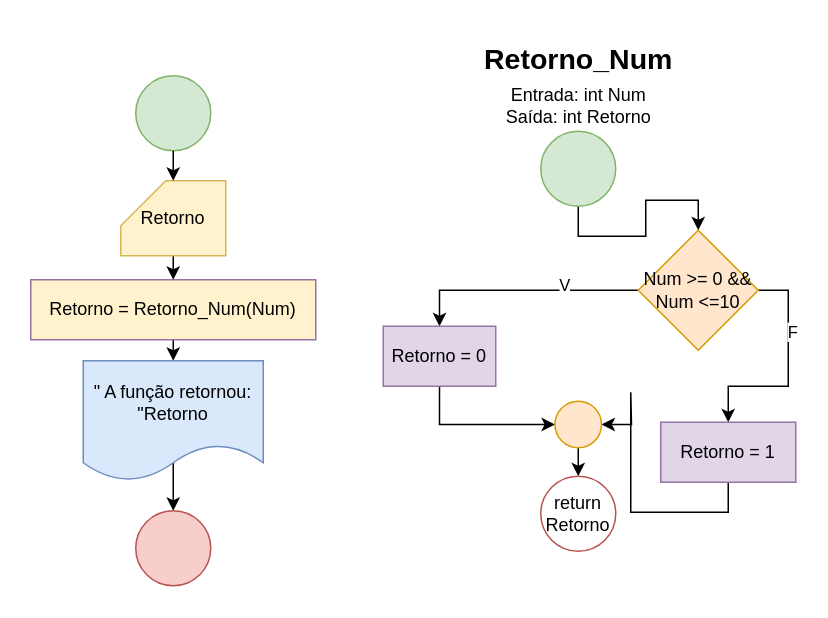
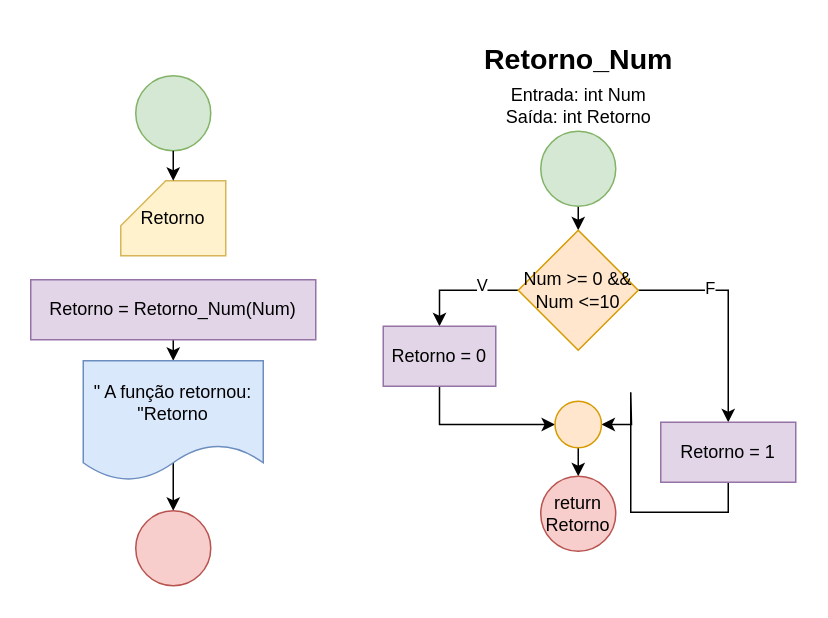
  <mxCell id="0" />
  <mxCell id="1" parent="0" />
  <mxCell id="2" value="" style="ellipse;whiteSpace=wrap;html=1;aspect=fixed;fillColor=#d5e8d4;strokeColor=#82b366;" vertex="1" parent="1"><mxGeometry x="90" y="50" width="50" height="50" as="geometry" /></mxCell>
  <mxCell id="3" style="edgeStyle=orthogonalEdgeStyle;rounded=0;orthogonalLoop=1;jettySize=auto;html=1;exitX=0.5;exitY=1;exitDx=0;exitDy=0;entryX=0.5;entryY=0;entryDx=0;entryDy=0;" edge="1" parent="1" source="4" target="9"><mxGeometry relative="1" as="geometry" /></mxCell>
- <mxCell id="4" value="Retorno = Retorno_Num(Num)" style="rounded=0;whiteSpace=wrap;html=1;fillColor=#fff2cc;strokeColor=#9673a6;" vertex="1" parent="1"><mxGeometry x="20" y="186" width="190" height="40" as="geometry" /></mxCell>
- <mxCell id="5" style="edgeStyle=orthogonalEdgeStyle;rounded=0;orthogonalLoop=1;jettySize=auto;html=1;exitX=0.5;exitY=1;exitDx=0;exitDy=0;exitPerimeter=0;entryX=0.5;entryY=0;entryDx=0;entryDy=0;" edge="1" parent="1" source="6" target="4"><mxGeometry relative="1" as="geometry" /></mxCell>
+ <mxCell id="4" value="Retorno = Retorno_Num(Num)" style="rounded=0;whiteSpace=wrap;html=1;fillColor=#e1d5e7;strokeColor=#9673a6;" vertex="1" parent="1"><mxGeometry x="20" y="186" width="190" height="40" as="geometry" /></mxCell>
  <mxCell id="6" value="Retorno" style="shape=card;whiteSpace=wrap;html=1;fillColor=#fff2cc;strokeColor=#d6b656;" vertex="1" parent="1"><mxGeometry x="80" y="120" width="70" height="50" as="geometry" /></mxCell>
  <mxCell id="7" style="edgeStyle=orthogonalEdgeStyle;rounded=0;orthogonalLoop=1;jettySize=auto;html=1;exitX=0.5;exitY=1;exitDx=0;exitDy=0;entryX=0.5;entryY=0;entryDx=0;entryDy=0;entryPerimeter=0;" edge="1" parent="1" source="2" target="6"><mxGeometry relative="1" as="geometry" /></mxCell>
  <mxCell id="8" style="edgeStyle=orthogonalEdgeStyle;rounded=0;orthogonalLoop=1;jettySize=auto;html=1;exitX=0.5;exitY=0;exitDx=0;exitDy=0;entryX=0.5;entryY=0;entryDx=0;entryDy=0;" edge="1" parent="1" source="9" target="10"><mxGeometry relative="1" as="geometry"><Array as="points"><mxPoint x="115" y="260" /><mxPoint x="115" y="260" /></Array></mxGeometry></mxCell>
  <mxCell id="9" value="&quot; A função retornou: &quot;Retorno" style="shape=document;whiteSpace=wrap;html=1;boundedLbl=1;fillColor=#dae8fc;strokeColor=#6c8ebf;" vertex="1" parent="1"><mxGeometry x="55" y="240" width="120" height="80" as="geometry" /></mxCell>
  <mxCell id="10" value="" style="ellipse;whiteSpace=wrap;html=1;aspect=fixed;fillColor=#f8cecc;strokeColor=#b85450;" vertex="1" parent="1"><mxGeometry x="90" y="340" width="50" height="50" as="geometry" /></mxCell>
  <mxCell id="11" style="edgeStyle=orthogonalEdgeStyle;rounded=0;orthogonalLoop=1;jettySize=auto;html=1;exitX=0.5;exitY=1;exitDx=0;exitDy=0;entryX=0.5;entryY=0;entryDx=0;entryDy=0;" edge="1" parent="1" source="12" target="17"><mxGeometry relative="1" as="geometry" /></mxCell>
  <mxCell id="12" value="" style="ellipse;whiteSpace=wrap;html=1;aspect=fixed;fillColor=#d5e8d4;strokeColor=#82b366;" vertex="1" parent="1"><mxGeometry x="360" y="87" width="50" height="50" as="geometry" /></mxCell>
  <mxCell id="13" style="edgeStyle=orthogonalEdgeStyle;rounded=0;orthogonalLoop=1;jettySize=auto;html=1;exitX=0;exitY=0.5;exitDx=0;exitDy=0;entryX=0.5;entryY=0;entryDx=0;entryDy=0;" edge="1" parent="1" source="17" target="19"><mxGeometry relative="1" as="geometry" /></mxCell>
  <mxCell id="14" value="V" style="edgeLabel;html=1;align=center;verticalAlign=middle;resizable=0;points=[];" vertex="1" connectable="0" parent="13"><mxGeometry x="-0.356" y="-4" relative="1" as="geometry"><mxPoint as="offset" /></mxGeometry></mxCell>
  <mxCell id="15" style="edgeStyle=orthogonalEdgeStyle;rounded=0;orthogonalLoop=1;jettySize=auto;html=1;exitX=1;exitY=0.5;exitDx=0;exitDy=0;entryX=0.5;entryY=0;entryDx=0;entryDy=0;" edge="1" parent="1" source="17" target="21"><mxGeometry relative="1" as="geometry" /></mxCell>
  <mxCell id="16" value="F" style="edgeLabel;html=1;align=center;verticalAlign=middle;resizable=0;points=[];" vertex="1" connectable="0" parent="15"><mxGeometry x="-0.359" y="2" relative="1" as="geometry"><mxPoint as="offset" /></mxGeometry></mxCell>
- <mxCell id="17" value="Num &amp;gt;= 0 &amp;amp;&amp;amp; Num &amp;lt;=10" style="rhombus;whiteSpace=wrap;html=1;fillColor=#ffe6cc;strokeColor=#d79b00;" vertex="1" parent="1"><mxGeometry x="425" y="153" width="80" height="80" as="geometry" /></mxCell>
+ <mxCell id="17" value="Num &amp;gt;= 0 &amp;amp;&amp;amp; Num &amp;lt;=10" style="rhombus;whiteSpace=wrap;html=1;fillColor=#ffe6cc;strokeColor=#d79b00;" vertex="1" parent="1"><mxGeometry x="345" y="153" width="80" height="80" as="geometry" /></mxCell>
  <mxCell id="18" style="edgeStyle=orthogonalEdgeStyle;rounded=0;orthogonalLoop=1;jettySize=auto;html=1;exitX=0.5;exitY=1;exitDx=0;exitDy=0;entryX=0;entryY=0.5;entryDx=0;entryDy=0;" edge="1" parent="1" source="19" target="23"><mxGeometry relative="1" as="geometry" /></mxCell>
  <mxCell id="19" value="Retorno = 0" style="rounded=0;whiteSpace=wrap;html=1;fillColor=#e1d5e7;strokeColor=#9673a6;" vertex="1" parent="1"><mxGeometry x="255" y="217" width="75" height="40" as="geometry" /></mxCell>
  <mxCell id="20" style="edgeStyle=orthogonalEdgeStyle;rounded=0;orthogonalLoop=1;jettySize=auto;html=1;exitX=0.5;exitY=1;exitDx=0;exitDy=0;entryX=1;entryY=0.5;entryDx=0;entryDy=0;" edge="1" parent="1" source="21" target="23"><mxGeometry relative="1" as="geometry" /></mxCell>
  <mxCell id="21" value="Retorno = 1" style="rounded=0;whiteSpace=wrap;html=1;fillColor=#e1d5e7;strokeColor=#9673a6;" vertex="1" parent="1"><mxGeometry x="440" y="281" width="90" height="40" as="geometry" /></mxCell>
  <mxCell id="22" style="edgeStyle=orthogonalEdgeStyle;rounded=0;orthogonalLoop=1;jettySize=auto;html=1;exitX=0.5;exitY=1;exitDx=0;exitDy=0;entryX=0.5;entryY=0;entryDx=0;entryDy=0;" edge="1" parent="1" source="23" target="24"><mxGeometry relative="1" as="geometry" /></mxCell>
  <mxCell id="23" value="" style="ellipse;whiteSpace=wrap;html=1;aspect=fixed;fillColor=#ffe6cc;strokeColor=#d79b00;" vertex="1" parent="1"><mxGeometry x="369.5" y="267" width="31" height="31" as="geometry" /></mxCell>
- <mxCell id="24" value="return&lt;div&gt;Retorno&lt;/div&gt;" style="ellipse;whiteSpace=wrap;html=1;aspect=fixed;fillColor=#ffffff;strokeColor=#b85450;" vertex="1" parent="1"><mxGeometry x="360" y="317" width="50" height="50" as="geometry" /></mxCell>
+ <mxCell id="24" value="return&lt;div&gt;Retorno&lt;/div&gt;" style="ellipse;whiteSpace=wrap;html=1;aspect=fixed;fillColor=#f8cecc;strokeColor=#b85450;" vertex="1" parent="1"><mxGeometry x="360" y="317" width="50" height="50" as="geometry" /></mxCell>
  <mxCell id="25" value="&lt;span style=&quot;text-wrap-mode: wrap;&quot;&gt;Retorno_Num&lt;/span&gt;" style="text;html=1;align=center;verticalAlign=middle;resizable=0;points=[];autosize=1;strokeColor=none;fillColor=none;fontSize=19;fontStyle=1" vertex="1" parent="1"><mxGeometry x="315" width="140" height="40" as="geometry" y="20" /></mxCell>
  <mxCell id="26" value="Entrada: int Num&lt;div&gt;Saída: int Retorno&lt;/div&gt;" style="text;html=1;align=center;verticalAlign=middle;resizable=0;points=[];autosize=1;strokeColor=none;fillColor=none;" vertex="1" parent="1"><mxGeometry x="325" y="50" width="120" height="40" as="geometry" /></mxCell>
